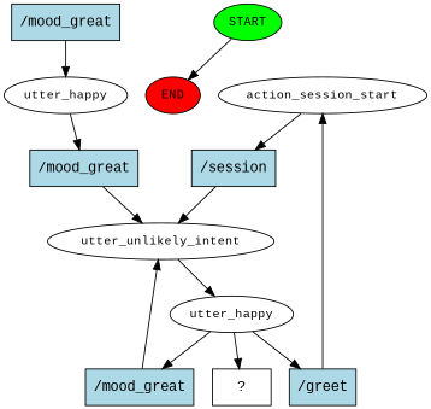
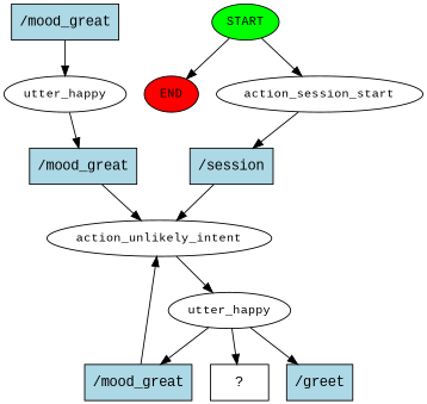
  digraph {
    fontname="Liberation Mono"
    node [fontname="Liberation Mono" style=filled]
    edge [fontname="Liberation Mono"]
    n1 [fillcolor=green fontsize=12 label=START]
    n2 [fillcolor=red fontsize=12 label=END]
    n3 [fontsize=12 label=action_session_start style=""]
    n4 [fillcolor=lightblue label="/session" shape=rect]
-   n5 [fontsize=12 label=utter_unlikely_intent style=""]
+   n5 [fontsize=12 label=action_unlikely_intent style=""]
    n6 [fontsize=12 label=utter_happy style=""]
    n7 [label="  ?  " shape=rect style=""]
    n8 [fillcolor=lightblue label="/greet" shape=rect]
    n9 [fillcolor=lightblue label="/mood_great" shape=rect]
    n10 [fillcolor=lightblue label="/mood_great" shape=rect]
    n11 [fontsize=12 label=utter_happy style=""]
    n12 [fillcolor=lightblue label="/mood_great" shape=rect]
    n1 -> n2
-   n8 -> n3
+   n1 -> n3
    n3 -> n4
    n4 -> n5
    n5 -> n6
    n6 -> n7
    n6 -> n8
    n6 -> n9
    n9 -> n5
    n10 -> n11
    n11 -> n12
    n12 -> n5
  }
